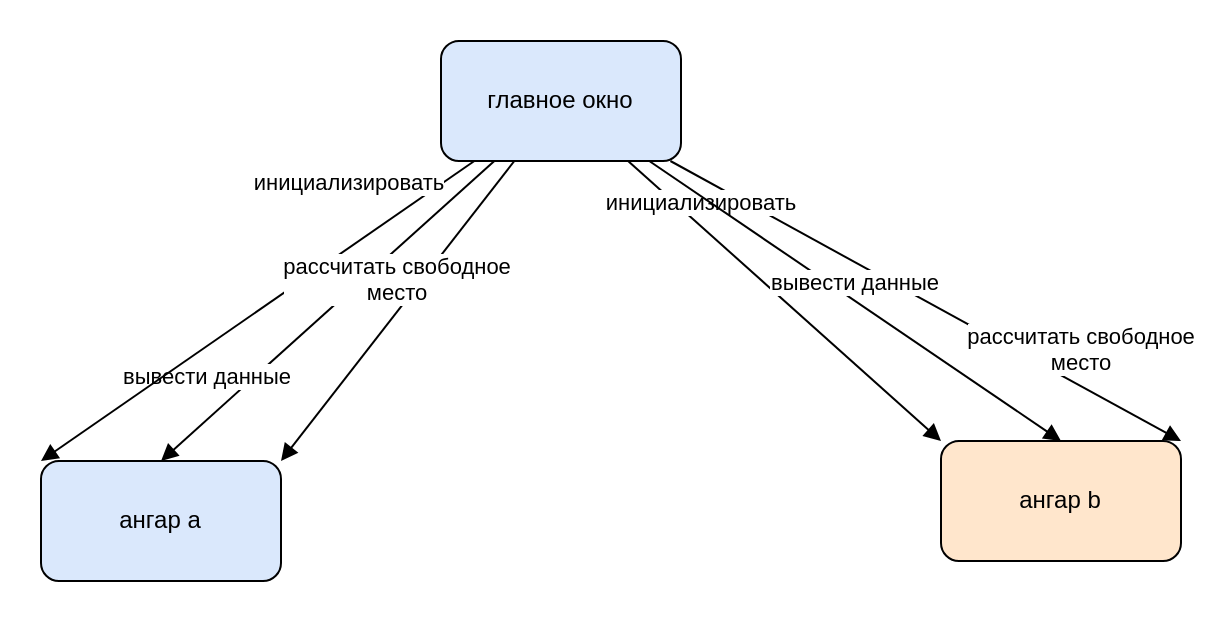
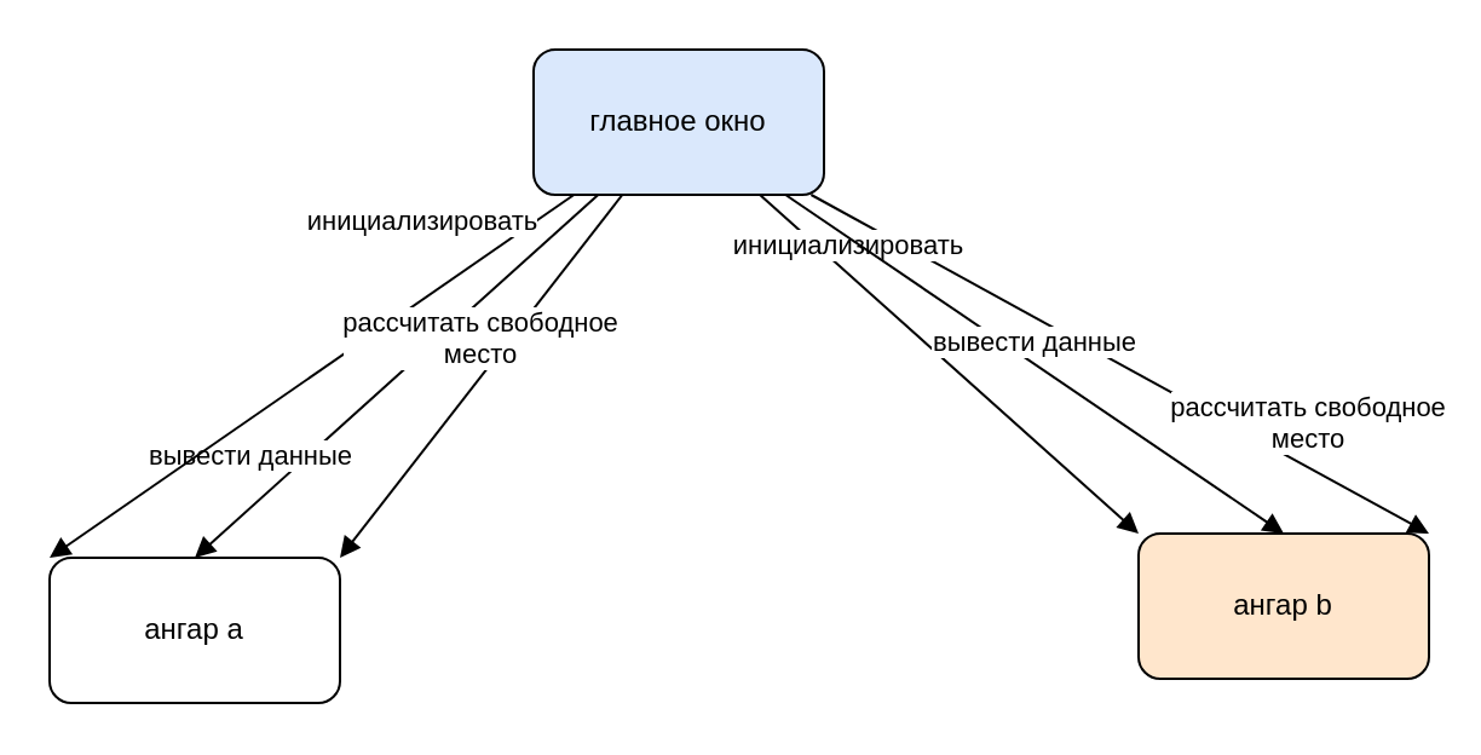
  <mxCell id="0" />
  <mxCell id="1" parent="0" />
  <mxCell id="2" value="главное окно" style="rounded=1;whiteSpace=wrap;html=1;fillColor=#dae8fc;" vertex="1" parent="1"><mxGeometry x="220" y="20" width="120" height="60" as="geometry" /></mxCell>
- <mxCell id="3" value="ангар a" style="rounded=1;whiteSpace=wrap;html=1;fillColor=#dae8fc;" vertex="1" parent="1"><mxGeometry x="20" y="230" width="120" height="60" as="geometry" /></mxCell>
+ <mxCell id="3" value="ангар a" style="rounded=1;whiteSpace=wrap;html=1;" vertex="1" parent="1"><mxGeometry x="20" y="230" width="120" height="60" as="geometry" /></mxCell>
  <mxCell id="4" value="ангар b" style="rounded=1;whiteSpace=wrap;html=1;fillColor=#ffe6cc;" vertex="1" parent="1"><mxGeometry x="470" y="220" width="120" height="60" as="geometry" /></mxCell>
  <mxCell id="5" value="вывести данные" style="html=1;verticalAlign=bottom;endArrow=block;entryX=0.5;entryY=0;entryDx=0;entryDy=0;" edge="1" parent="1" source="2" target="3"><mxGeometry x="0.647" y="-9" width="80" relative="1" as="geometry"><mxPoint x="40" y="350" as="sourcePoint" /><mxPoint x="120" y="350" as="targetPoint" /><mxPoint as="offset" /></mxGeometry></mxCell>
  <mxCell id="6" value="инициализировать" style="html=1;verticalAlign=bottom;endArrow=block;entryX=0;entryY=0;entryDx=0;entryDy=0;" edge="1" parent="1" source="2" target="3"><mxGeometry x="-0.521" y="-19" width="80" relative="1" as="geometry"><mxPoint x="20" y="410" as="sourcePoint" /><mxPoint x="100" y="410" as="targetPoint" /><mxPoint as="offset" /></mxGeometry></mxCell>
  <mxCell id="7" value="рассчитать свободное&lt;br&gt;место" style="html=1;verticalAlign=bottom;endArrow=block;entryX=1;entryY=0;entryDx=0;entryDy=0;" edge="1" parent="1" source="2" target="4"><mxGeometry x="0.6" y="2" width="80" relative="1" as="geometry"><mxPoint x="270" y="170" as="sourcePoint" /><mxPoint x="400" y="370" as="targetPoint" /><mxPoint as="offset" /></mxGeometry></mxCell>
  <mxCell id="8" value="рассчитать свободное &lt;br&gt;место" style="html=1;verticalAlign=bottom;endArrow=block;entryX=1;entryY=0;entryDx=0;entryDy=0;" edge="1" parent="1" source="2" target="3"><mxGeometry width="80" relative="1" as="geometry"><mxPoint x="240" y="410" as="sourcePoint" /><mxPoint x="320" y="410" as="targetPoint" /></mxGeometry></mxCell>
  <mxCell id="9" value="инициализировать" style="html=1;verticalAlign=bottom;endArrow=block;entryX=0;entryY=0;entryDx=0;entryDy=0;" edge="1" parent="1" source="2" target="4"><mxGeometry x="-0.55" y="2" width="80" relative="1" as="geometry"><mxPoint x="510" y="370" as="sourcePoint" /><mxPoint x="590" y="370" as="targetPoint" /><mxPoint as="offset" /></mxGeometry></mxCell>
  <mxCell id="10" value="вывести данные" style="html=1;verticalAlign=bottom;endArrow=block;entryX=0.5;entryY=0;entryDx=0;entryDy=0;" edge="1" parent="1" source="2" target="4"><mxGeometry width="80" relative="1" as="geometry"><mxPoint x="540" y="400" as="sourcePoint" /><mxPoint x="480" y="140" as="targetPoint" /></mxGeometry></mxCell>
